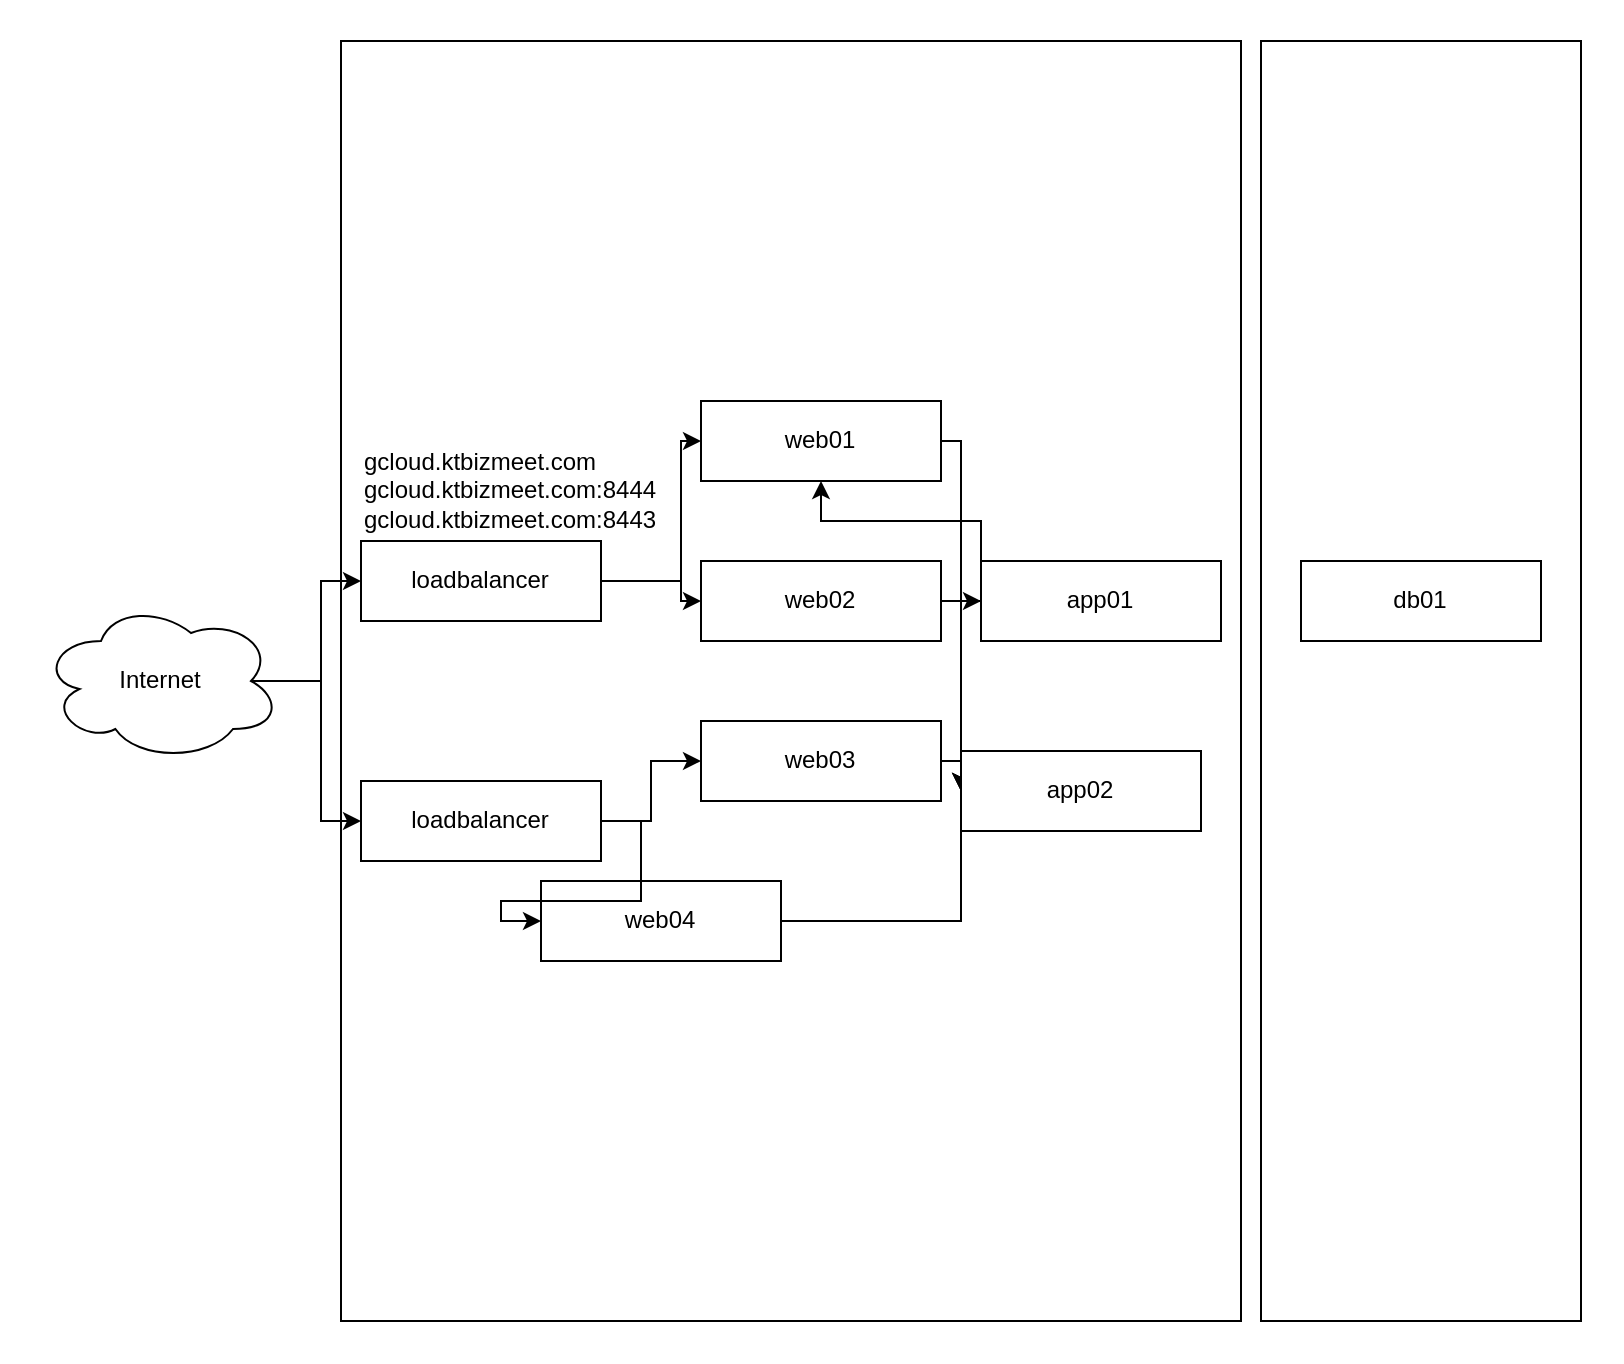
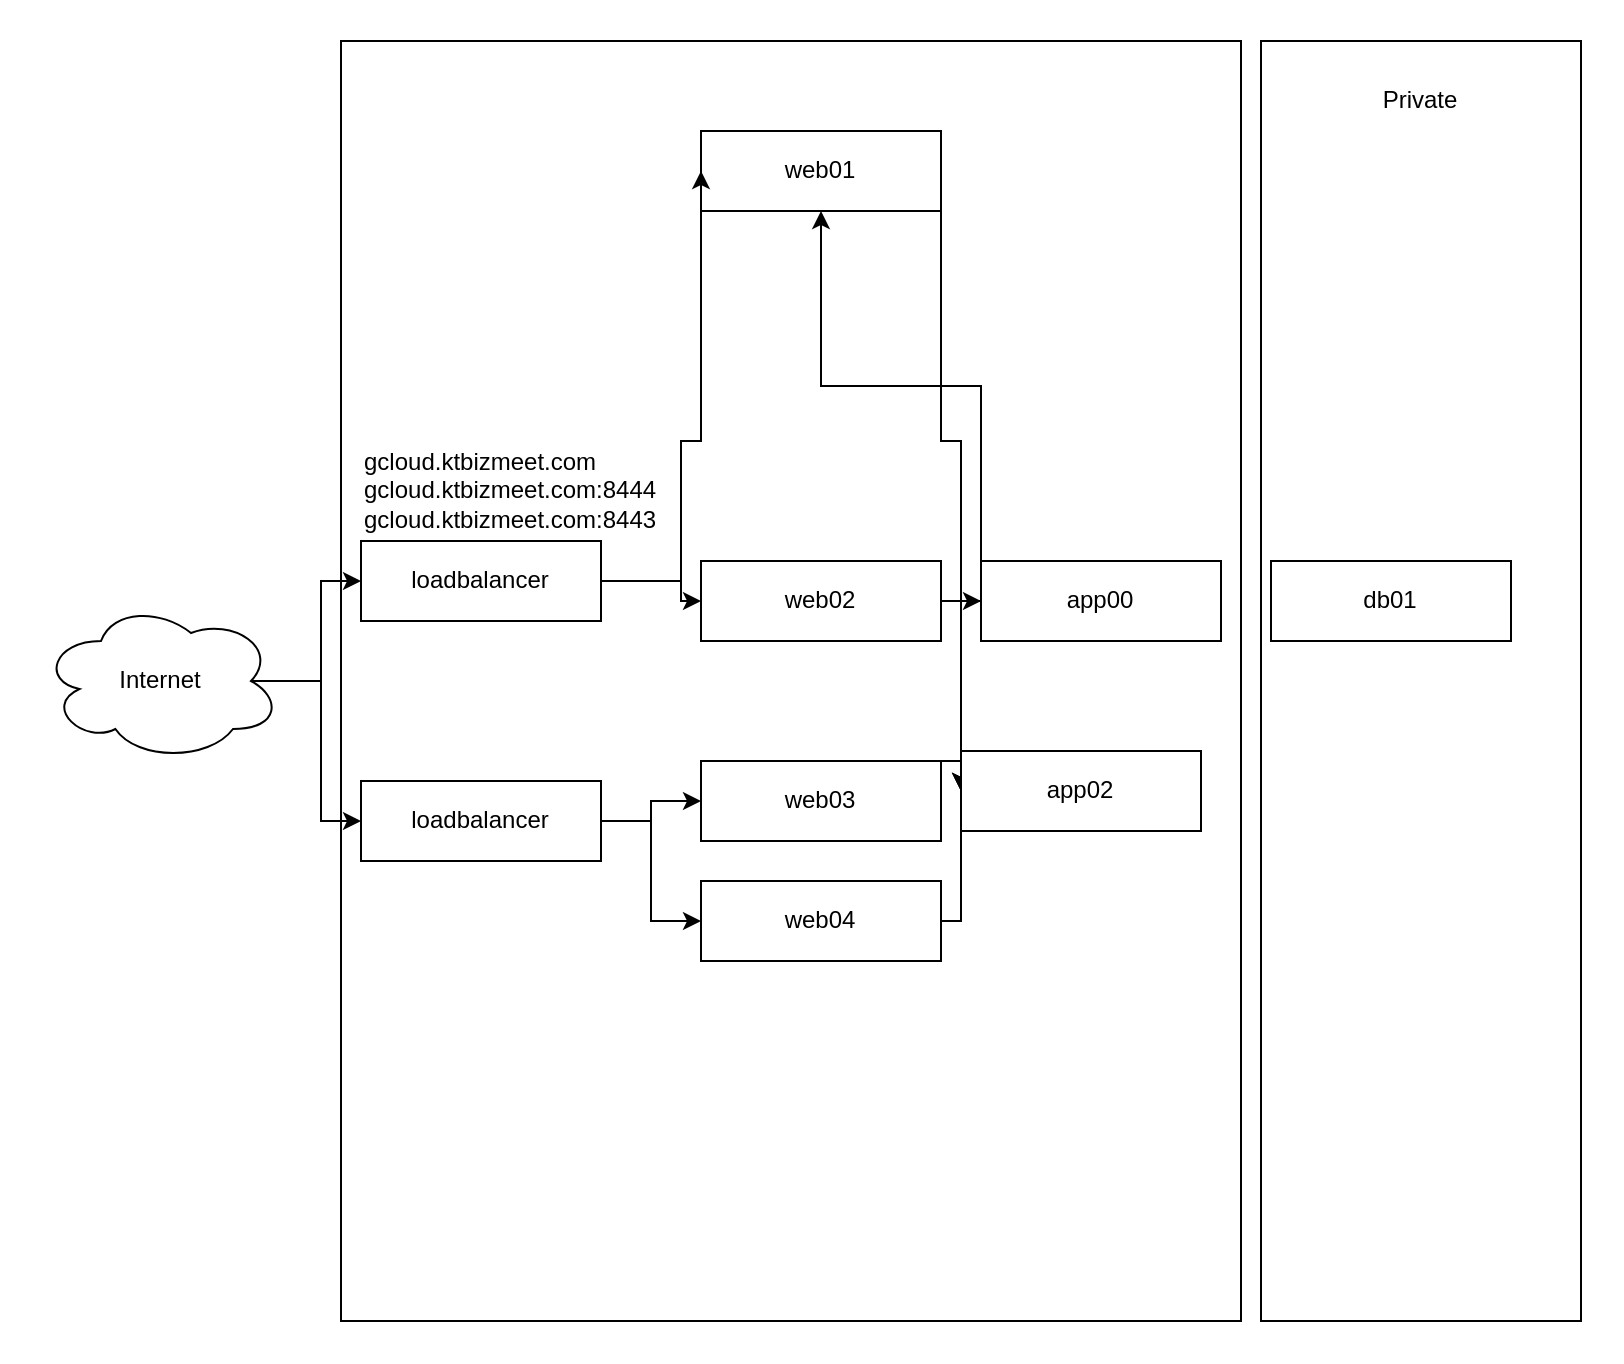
  <mxCell id="0" />
  <mxCell id="1" parent="0" />
  <mxCell id="2" value="" style="rounded=0;whiteSpace=wrap;html=1;" vertex="1" parent="1"><mxGeometry x="170" y="20" width="450" height="640" as="geometry" /></mxCell>
  <mxCell id="3" value="" style="rounded=0;whiteSpace=wrap;html=1;" vertex="1" parent="1"><mxGeometry x="630" y="20" width="160" height="640" as="geometry" /></mxCell>
+ <mxCell id="4" value="Private" style="text;html=1;strokeColor=none;fillColor=none;align=center;verticalAlign=middle;whiteSpace=wrap;rounded=0;" vertex="1" parent="1"><mxGeometry x="670" y="40" width="80" height="20" as="geometry" /></mxCell>
  <mxCell id="5" style="edgeStyle=orthogonalEdgeStyle;rounded=0;orthogonalLoop=1;jettySize=auto;html=1;exitX=1;exitY=0.5;exitDx=0;exitDy=0;entryX=0;entryY=0.5;entryDx=0;entryDy=0;" edge="1" parent="1" source="6" target="15"><mxGeometry relative="1" as="geometry"><Array as="points"><mxPoint x="480" y="220" /><mxPoint x="480" y="300" /></Array></mxGeometry></mxCell>
- <mxCell id="6" value="web01" style="rounded=0;whiteSpace=wrap;html=1;" vertex="1" parent="1"><mxGeometry x="350" y="200" width="120" height="40" as="geometry" /></mxCell>
+ <mxCell id="6" value="web01" style="rounded=0;whiteSpace=wrap;html=1;" vertex="1" parent="1"><mxGeometry x="350" y="65" width="120" height="40" as="geometry" /></mxCell>
  <mxCell id="7" style="edgeStyle=orthogonalEdgeStyle;rounded=0;orthogonalLoop=1;jettySize=auto;html=1;exitX=1;exitY=0.5;exitDx=0;exitDy=0;" edge="1" parent="1" source="9" target="6"><mxGeometry relative="1" as="geometry" /></mxCell>
  <mxCell id="8" style="edgeStyle=orthogonalEdgeStyle;rounded=0;orthogonalLoop=1;jettySize=auto;html=1;exitX=1;exitY=0.5;exitDx=0;exitDy=0;entryX=0;entryY=0.5;entryDx=0;entryDy=0;" edge="1" parent="1" source="9" target="16"><mxGeometry relative="1" as="geometry"><Array as="points"><mxPoint x="480" y="300" /><mxPoint x="480" y="380" /></Array></mxGeometry></mxCell>
  <mxCell id="9" value="web02" style="rounded=0;whiteSpace=wrap;html=1;" vertex="1" parent="1"><mxGeometry x="350" y="280" width="120" height="40" as="geometry" /></mxCell>
  <mxCell id="10" style="edgeStyle=orthogonalEdgeStyle;rounded=0;orthogonalLoop=1;jettySize=auto;html=1;exitX=1;exitY=0.5;exitDx=0;exitDy=0;entryX=0;entryY=0.5;entryDx=0;entryDy=0;endArrow=none;" edge="1" parent="1" source="11" target="15"><mxGeometry relative="1" as="geometry"><Array as="points"><mxPoint x="480" y="380" /><mxPoint x="480" y="300" /></Array></mxGeometry></mxCell>
- <mxCell id="11" value="web03" style="rounded=0;whiteSpace=wrap;html=1;" vertex="1" parent="1"><mxGeometry x="350" y="360" width="120" height="40" as="geometry" /></mxCell>
+ <mxCell id="11" value="web03" style="rounded=0;whiteSpace=wrap;html=1;" vertex="1" parent="1"><mxGeometry x="350" y="380" width="120" height="40" as="geometry" /></mxCell>
  <mxCell id="12" style="edgeStyle=orthogonalEdgeStyle;rounded=0;orthogonalLoop=1;jettySize=auto;html=1;exitX=1;exitY=0.5;exitDx=0;exitDy=0;entryX=0;entryY=0.5;entryDx=0;entryDy=0;" edge="1" parent="1" source="14" target="16"><mxGeometry relative="1" as="geometry"><Array as="points"><mxPoint x="480" y="460" /><mxPoint x="480" y="380" /></Array></mxGeometry></mxCell>
  <mxCell id="13" style="edgeStyle=orthogonalEdgeStyle;rounded=0;orthogonalLoop=1;jettySize=auto;html=1;exitX=1;exitY=0.5;exitDx=0;exitDy=0;entryX=0;entryY=0.5;entryDx=0;entryDy=0;" edge="1" parent="1" source="14" target="16"><mxGeometry relative="1" as="geometry"><Array as="points"><mxPoint x="480" y="460" /><mxPoint x="480" y="380" /></Array></mxGeometry></mxCell>
- <mxCell id="14" value="web04" style="rounded=0;whiteSpace=wrap;html=1;" vertex="1" parent="1"><mxGeometry x="270" y="440" width="120" height="40" as="geometry" /></mxCell>
- <mxCell id="15" value="app01" style="rounded=0;whiteSpace=wrap;html=1;" vertex="1" parent="1"><mxGeometry x="490" y="280" width="120" height="40" as="geometry" /></mxCell>
+ <mxCell id="14" value="web04" style="rounded=0;whiteSpace=wrap;html=1;" vertex="1" parent="1"><mxGeometry x="350" y="440" width="120" height="40" as="geometry" /></mxCell>
+ <mxCell id="15" value="app00" style="rounded=0;whiteSpace=wrap;html=1;" vertex="1" parent="1"><mxGeometry x="490" y="280" width="120" height="40" as="geometry" /></mxCell>
  <mxCell id="16" value="app02" style="rounded=0;whiteSpace=wrap;html=1;" vertex="1" parent="1"><mxGeometry x="480" y="375" width="120" height="40" as="geometry" /></mxCell>
- <mxCell id="17" value="db01" style="rounded=0;whiteSpace=wrap;html=1;" vertex="1" parent="1"><mxGeometry x="650" y="280" width="120" height="40" as="geometry" /></mxCell>
+ <mxCell id="17" value="db01" style="rounded=0;whiteSpace=wrap;html=1;" vertex="1" parent="1"><mxGeometry x="635" y="280" width="120" height="40" as="geometry" /></mxCell>
  <mxCell id="18" style="edgeStyle=orthogonalEdgeStyle;rounded=0;orthogonalLoop=1;jettySize=auto;html=1;exitX=1;exitY=0.5;exitDx=0;exitDy=0;entryX=0;entryY=0.5;entryDx=0;entryDy=0;" edge="1" parent="1" source="20" target="9"><mxGeometry relative="1" as="geometry"><Array as="points"><mxPoint x="340" y="290" /><mxPoint x="340" y="300" /></Array></mxGeometry></mxCell>
  <mxCell id="19" style="edgeStyle=orthogonalEdgeStyle;rounded=0;orthogonalLoop=1;jettySize=auto;html=1;exitX=1;exitY=0.5;exitDx=0;exitDy=0;entryX=0;entryY=0.5;entryDx=0;entryDy=0;" edge="1" parent="1" source="20" target="6"><mxGeometry relative="1" as="geometry"><Array as="points"><mxPoint x="340" y="290" /><mxPoint x="340" y="220" /></Array></mxGeometry></mxCell>
  <mxCell id="20" value="loadbalancer" style="rounded=0;whiteSpace=wrap;html=1;" vertex="1" parent="1"><mxGeometry x="180" y="270" width="120" height="40" as="geometry" /></mxCell>
  <mxCell id="21" style="edgeStyle=orthogonalEdgeStyle;rounded=0;orthogonalLoop=1;jettySize=auto;html=1;exitX=0.875;exitY=0.5;exitDx=0;exitDy=0;exitPerimeter=0;entryX=0;entryY=0.5;entryDx=0;entryDy=0;" edge="1" parent="1" source="23" target="27"><mxGeometry relative="1" as="geometry"><Array as="points"><mxPoint x="160" y="340" /><mxPoint x="160" y="410" /></Array></mxGeometry></mxCell>
  <mxCell id="22" style="edgeStyle=orthogonalEdgeStyle;rounded=0;orthogonalLoop=1;jettySize=auto;html=1;exitX=0.875;exitY=0.5;exitDx=0;exitDy=0;exitPerimeter=0;entryX=0;entryY=0.5;entryDx=0;entryDy=0;" edge="1" parent="1" source="23" target="20"><mxGeometry relative="1" as="geometry" /></mxCell>
  <mxCell id="23" value="Internet" style="ellipse;shape=cloud;whiteSpace=wrap;html=1;" vertex="1" parent="1"><mxGeometry x="20" y="300" width="120" height="80" as="geometry" /></mxCell>
  <mxCell id="24" value="gcloud.ktbizmeet.com&lt;br&gt;gcloud.ktbizmeet.com:8444&lt;br&gt;gcloud.ktbizmeet.com:8443" style="text;html=1;strokeColor=none;fillColor=none;align=left;verticalAlign=middle;whiteSpace=wrap;rounded=0;" vertex="1" parent="1"><mxGeometry x="180" y="210" width="150" height="70" as="geometry" /></mxCell>
  <mxCell id="25" style="edgeStyle=orthogonalEdgeStyle;rounded=0;orthogonalLoop=1;jettySize=auto;html=1;exitX=1;exitY=0.5;exitDx=0;exitDy=0;entryX=0;entryY=0.5;entryDx=0;entryDy=0;" edge="1" parent="1" source="27" target="14"><mxGeometry relative="1" as="geometry" /></mxCell>
  <mxCell id="26" style="edgeStyle=orthogonalEdgeStyle;rounded=0;orthogonalLoop=1;jettySize=auto;html=1;exitX=1;exitY=0.5;exitDx=0;exitDy=0;entryX=0;entryY=0.5;entryDx=0;entryDy=0;" edge="1" parent="1" source="27" target="11"><mxGeometry relative="1" as="geometry" /></mxCell>
  <mxCell id="27" value="loadbalancer" style="rounded=0;whiteSpace=wrap;html=1;" vertex="1" parent="1"><mxGeometry x="180" y="390" width="120" height="40" as="geometry" /></mxCell>
